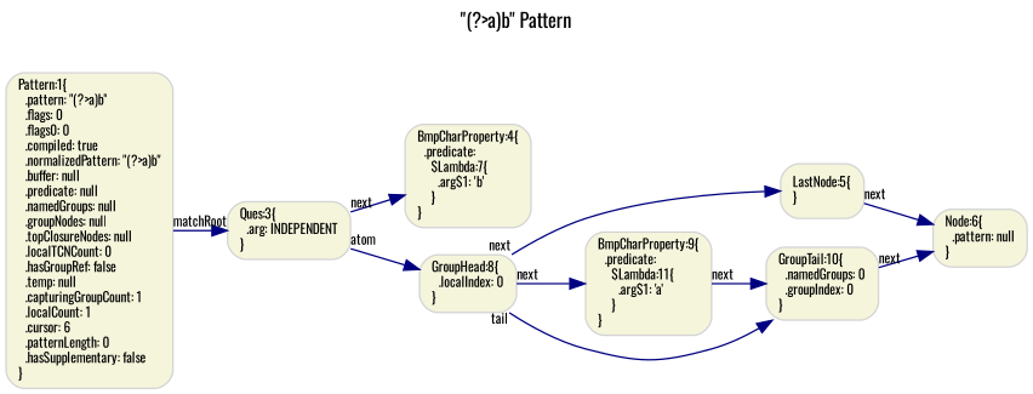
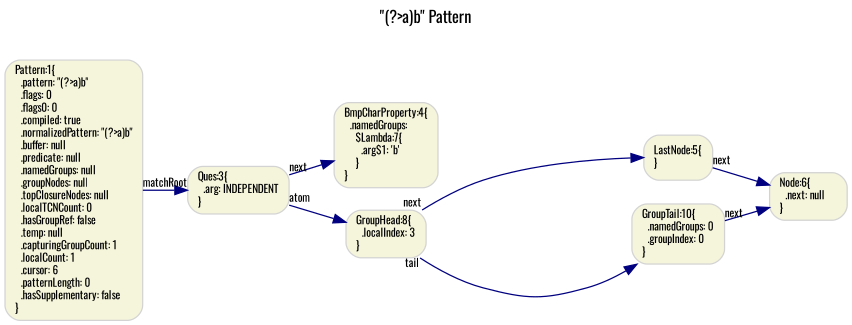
  digraph {
    fontname=Oswald
    fontsize=13
    label="\"(?>a)b\" Pattern\l"
    labelloc=t
    rankdir=LR
    node [color=LightGray fillcolor=Beige fontname=Oswald fontsize=9 shape=box style="rounded,filled"]
    edge [color=Navy fontname=Oswald fontsize=9 taillabel=next]
    n1 [label="Pattern:1\{\l  .pattern: \"(?>a)b\"\l  .flags: 0\l  .flags0: 0\l  .compiled: true\l  .normalizedPattern: \"(?>a)b\"\l  .buffer: null\l  .predicate: null\l  .namedGroups: null\l  .groupNodes: null\l  .topClosureNodes: null\l  .localTCNCount: 0\l  .hasGroupRef: false\l  .temp: null\l  .capturingGroupCount: 1\l  .localCount: 1\l  .cursor: 6\l  .patternLength: 0\l  .hasSupplementary: false\l\}\l"]
    n2 [label="Ques:3\{\l  .arg: INDEPENDENT\l\}\l"]
-   n3 [label="BmpCharProperty:4\{\l  .predicate:\l    $Lambda:7\{\l      .arg$1: 'b'\l    \}\l\}\l"]
-   n4 [label="GroupHead:8\{\l  .localIndex: 0\l\}\l"]
+   n3 [label="BmpCharProperty:4\{\l  .namedGroups:\l    $Lambda:7\{\l      .arg$1: 'b'\l    \}\l\}\l"]
+   n4 [label="GroupHead:8\{\l  .localIndex: 3\l\}\l"]
    n5 [label="LastNode:5\{\l\}\l"]
-   n6 [label="BmpCharProperty:9\{\l  .predicate:\l    $Lambda:11\{\l      .arg$1: 'a'\l    \}\l\}\l"]
    n7 [label="GroupTail:10\{\l  .namedGroups: 0\l  .groupIndex: 0\l\}\l"]
-   n8 [label="Node:6\{\l  .pattern: null\l\}\l"]
+   n8 [label="Node:6\{\l  .next: null\l\}\l"]
    n1 -> n2 [taillabel=matchRoot]
    n2 -> n3
    n2 -> n4 [taillabel=atom]
    n4 -> n5
-   n4 -> n6
    n4 -> n7 [taillabel=tail]
    n5 -> n8
-   n6 -> n7
    n7 -> n8
  }
